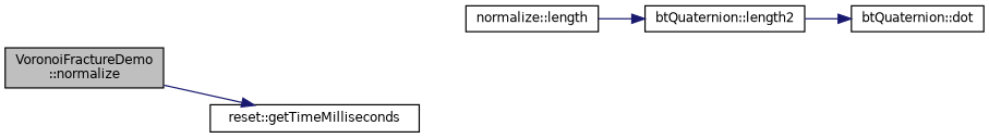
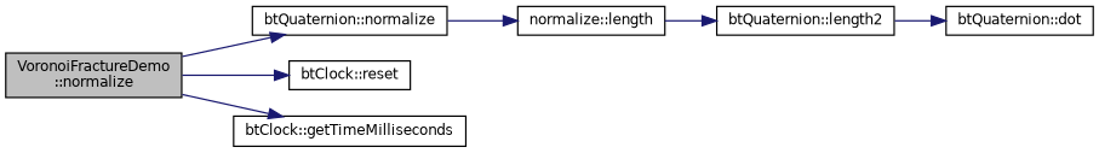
  digraph {
    rankdir=LR
    node [color=black fillcolor=white fontname=Helvetica fontsize=10 shape=record style=filled]
    edge [color=midnightblue fontname=Helvetica fontsize=10 labelfontname=Helvetica labelfontsize=10 style=solid]
    n1 [fillcolor=grey75 fontcolor=black height=0.2 label="VoronoiFractureDemo\l::normalize" width=0.4]
-   n4 [height=0.2 label="reset::getTimeMilliseconds" width=0.4]
+   n2 [height=0.2 label="btQuaternion::normalize" width=0.4]
+   n3 [height=0.2 label="btClock::reset" width=0.4]
+   n4 [height=0.2 label="btClock::getTimeMilliseconds" width=0.4]
    n5 [height=0.2 label="normalize::length" width=0.4]
    n6 [height=0.2 label="btQuaternion::length2" width=0.4]
    n7 [height=0.2 label="btQuaternion::dot" width=0.4]
+   n1 -> n2
+   n1 -> n3
    n1 -> n4
+   n2 -> n5
    n5 -> n6
    n6 -> n7
  }
